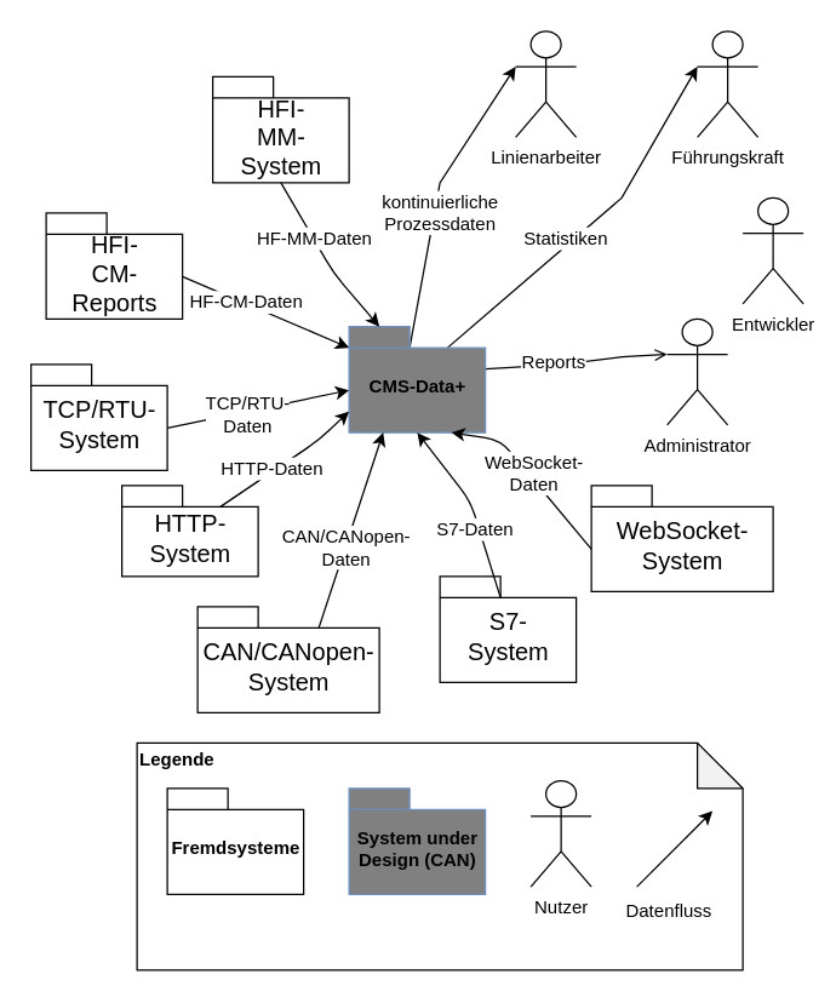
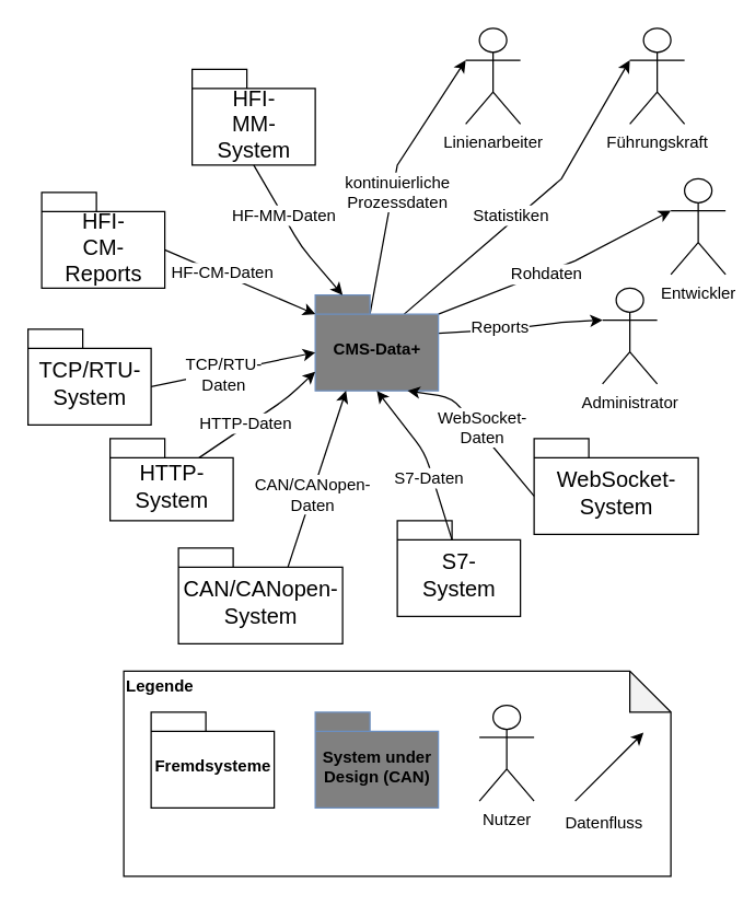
  <mxCell id="0" />
  <mxCell id="1" parent="0" />
  <mxCell id="2" value="Administrator" style="shape=umlActor;verticalLabelPosition=bottom;labelBackgroundColor=#ffffff;verticalAlign=top;html=1;outlineConnect=0;" parent="1" vertex="1"><mxGeometry x="440" y="210" width="40" height="70" as="geometry" /></mxCell>
- <mxCell id="3" style="rounded=0;orthogonalLoop=1;jettySize=auto;html=1;exitX=0;exitY=0;exitDx=90;exitDy=28;exitPerimeter=0;entryX=0;entryY=0.333;entryDx=0;entryDy=0;entryPerimeter=0;endArrow=open;" parent="1" source="11" target="2" edge="1"><mxGeometry relative="1" as="geometry"><mxPoint x="410" y="150" as="targetPoint" /><Array as="points"><mxPoint x="370" y="240" /><mxPoint x="410" y="235" /></Array></mxGeometry></mxCell>
+ <mxCell id="3" style="rounded=0;orthogonalLoop=1;jettySize=auto;html=1;exitX=0;exitY=0;exitDx=90;exitDy=28;exitPerimeter=0;entryX=0;entryY=0.333;entryDx=0;entryDy=0;entryPerimeter=0;" parent="1" source="11" target="2" edge="1"><mxGeometry relative="1" as="geometry"><mxPoint x="410" y="150" as="targetPoint" /><Array as="points"><mxPoint x="370" y="240" /><mxPoint x="410" y="235" /></Array></mxGeometry></mxCell>
  <mxCell id="4" value="Reports" style="text;html=1;align=center;verticalAlign=middle;resizable=0;points=[];labelBackgroundColor=#ffffff;" vertex="1" connectable="0" parent="3"><mxGeometry x="-0.375" relative="1" as="geometry"><mxPoint x="7.05" y="-1.87" as="offset" /></mxGeometry></mxCell>
+ <mxCell id="5" style="edgeStyle=none;rounded=0;orthogonalLoop=1;jettySize=auto;html=1;exitX=0;exitY=0;exitDx=90;exitDy=14;exitPerimeter=0;entryX=0;entryY=0.333;entryDx=0;entryDy=0;entryPerimeter=0;" parent="1" source="11" target="33" edge="1"><mxGeometry relative="1" as="geometry"><Array as="points"><mxPoint x="420" y="190" /></Array></mxGeometry></mxCell>
+ <mxCell id="6" value="Rohdaten" style="text;html=1;align=center;verticalAlign=middle;resizable=0;points=[];labelBackgroundColor=#ffffff;" vertex="1" connectable="0" parent="5"><mxGeometry x="-0.181" y="2" relative="1" as="geometry"><mxPoint x="8.51" as="offset" /></mxGeometry></mxCell>
  <mxCell id="7" style="edgeStyle=none;rounded=0;orthogonalLoop=1;jettySize=auto;html=1;exitX=0;exitY=0;exitDx=65;exitDy=14;exitPerimeter=0;entryX=0;entryY=0.333;entryDx=0;entryDy=0;entryPerimeter=0;" parent="1" source="11" target="34" edge="1"><mxGeometry relative="1" as="geometry"><Array as="points"><mxPoint x="410" y="130" /></Array></mxGeometry></mxCell>
  <mxCell id="8" value="Statistiken " style="text;html=1;align=center;verticalAlign=middle;resizable=0;points=[];labelBackgroundColor=#ffffff;" vertex="1" connectable="0" parent="7"><mxGeometry x="-0.161" y="4" relative="1" as="geometry"><mxPoint as="offset" /></mxGeometry></mxCell>
  <mxCell id="9" style="edgeStyle=none;rounded=0;orthogonalLoop=1;jettySize=auto;html=1;exitX=0;exitY=0;exitDx=40;exitDy=14;exitPerimeter=0;entryX=0;entryY=0.333;entryDx=0;entryDy=0;entryPerimeter=0;" parent="1" source="11" target="35" edge="1"><mxGeometry relative="1" as="geometry"><Array as="points"><mxPoint x="290" y="120" /></Array></mxGeometry></mxCell>
  <mxCell id="10" value="kontinuierliche &lt;br&gt;Prozessdaten" style="text;html=1;align=center;verticalAlign=middle;resizable=0;points=[];labelBackgroundColor=#ffffff;" vertex="1" connectable="0" parent="9"><mxGeometry x="-0.101" y="-2" relative="1" as="geometry"><mxPoint x="1" as="offset" /></mxGeometry></mxCell>
  <mxCell id="11" value="CMS-Data+" style="shape=folder;fontStyle=1;spacingTop=10;tabWidth=40;tabHeight=14;tabPosition=left;html=1;fillColor=#808080;strokeColor=#6c8ebf;" parent="1" vertex="1"><mxGeometry x="230" y="215" width="90" height="70" as="geometry" /></mxCell>
  <mxCell id="12" value="&lt;div&gt;&lt;span style=&quot;font-size: 12pt ; font-family: &amp;#34;arial&amp;#34; ; color: #000000 ; background-color: transparent ; font-weight: 400 ; font-style: normal ; font-variant: normal ; text-decoration: none ; vertical-align: baseline ; white-space: pre ; white-space: pre-wrap&quot; id=&quot;docs-internal-guid-ba36a42b-7fff-0b3a-7c3d-b85add60c474&quot;&gt;&lt;span style=&quot;font-size: 12pt ; font-family: &amp;#34;arial&amp;#34; ; color: #000000 ; background-color: transparent ; font-weight: 400 ; font-style: normal ; font-variant: normal ; text-decoration: none ; vertical-align: baseline ; white-space: pre ; white-space: pre-wrap&quot; id=&quot;docs-internal-guid-3551c708-7fff-bdae-8212-c97b4d2a6527&quot;&gt;HFI-CM&lt;/span&gt;-&lt;/span&gt;&lt;/div&gt;&lt;div&gt;&lt;span style=&quot;font-size: 12pt ; font-family: &amp;#34;arial&amp;#34; ; color: #000000 ; background-color: transparent ; font-weight: 400 ; font-style: normal ; font-variant: normal ; text-decoration: none ; vertical-align: baseline ; white-space: pre ; white-space: pre-wrap&quot; id=&quot;docs-internal-guid-ba36a42b-7fff-0b3a-7c3d-b85add60c474&quot;&gt;Reports&lt;/span&gt;&lt;/div&gt;" style="shape=folder;fontStyle=1;spacingTop=10;tabWidth=40;tabHeight=14;tabPosition=left;html=1;" parent="1" vertex="1"><mxGeometry x="30" y="140" width="90" height="70" as="geometry" /></mxCell>
  <mxCell id="13" value="&lt;div&gt;&lt;span style=&quot;font-size: 12pt ; font-family: &amp;#34;arial&amp;#34; ; color: #000000 ; background-color: transparent ; font-weight: 400 ; font-style: normal ; font-variant: normal ; text-decoration: none ; vertical-align: baseline ; white-space: pre ; white-space: pre-wrap&quot; id=&quot;docs-internal-guid-ba36a42b-7fff-0b3a-7c3d-b85add60c474&quot;&gt;&lt;span style=&quot;font-size: 12pt ; font-family: &amp;#34;arial&amp;#34; ; color: #000000 ; background-color: transparent ; font-weight: 400 ; font-style: normal ; font-variant: normal ; text-decoration: none ; vertical-align: baseline ; white-space: pre ; white-space: pre-wrap&quot; id=&quot;docs-internal-guid-f6c081fb-7fff-fbe1-15e1-22df3df1b164&quot;&gt;TCP/RTU&lt;/span&gt;-&lt;/span&gt;&lt;/div&gt;&lt;div&gt;&lt;span style=&quot;font-size: 12pt ; font-family: &amp;#34;arial&amp;#34; ; color: #000000 ; background-color: transparent ; font-weight: 400 ; font-style: normal ; font-variant: normal ; text-decoration: none ; vertical-align: baseline ; white-space: pre ; white-space: pre-wrap&quot; id=&quot;docs-internal-guid-ba36a42b-7fff-0b3a-7c3d-b85add60c474&quot;&gt;System&lt;/span&gt;&lt;/div&gt;" style="shape=folder;fontStyle=1;spacingTop=10;tabWidth=40;tabHeight=14;tabPosition=left;html=1;" parent="1" vertex="1"><mxGeometry x="20" y="240" width="90" height="70" as="geometry" /></mxCell>
  <mxCell id="14" value="&lt;div&gt;&lt;span style=&quot;font-size: 12pt ; font-family: &amp;#34;arial&amp;#34; ; color: #000000 ; background-color: transparent ; font-weight: 400 ; font-style: normal ; font-variant: normal ; text-decoration: none ; vertical-align: baseline ; white-space: pre ; white-space: pre-wrap&quot; id=&quot;docs-internal-guid-ba36a42b-7fff-0b3a-7c3d-b85add60c474&quot;&gt;HFI-MM-&lt;/span&gt;&lt;/div&gt;&lt;div&gt;&lt;span style=&quot;font-size: 12pt ; font-family: &amp;#34;arial&amp;#34; ; color: #000000 ; background-color: transparent ; font-weight: 400 ; font-style: normal ; font-variant: normal ; text-decoration: none ; vertical-align: baseline ; white-space: pre ; white-space: pre-wrap&quot; id=&quot;docs-internal-guid-ba36a42b-7fff-0b3a-7c3d-b85add60c474&quot;&gt;System&lt;/span&gt;&lt;/div&gt;" style="shape=folder;fontStyle=1;spacingTop=10;tabWidth=40;tabHeight=14;tabPosition=left;html=1;" parent="1" vertex="1"><mxGeometry x="140" y="50" width="90" height="70" as="geometry" /></mxCell>
  <mxCell id="15" value="&lt;div&gt;&lt;span style=&quot;font-size: 12pt ; font-family: &amp;#34;arial&amp;#34; ; color: #000000 ; background-color: transparent ; font-weight: 400 ; font-style: normal ; font-variant: normal ; text-decoration: none ; vertical-align: baseline ; white-space: pre ; white-space: pre-wrap&quot; id=&quot;docs-internal-guid-ba36a42b-7fff-0b3a-7c3d-b85add60c474&quot;&gt;&lt;span style=&quot;font-size: 12pt ; font-family: &amp;#34;arial&amp;#34; ; color: #000000 ; background-color: transparent ; font-weight: 400 ; font-style: normal ; font-variant: normal ; text-decoration: none ; vertical-align: baseline ; white-space: pre ; white-space: pre-wrap&quot; id=&quot;docs-internal-guid-97a65820-7fff-3745-3b92-959cffb6397a&quot;&gt;CAN/CANopen&lt;/span&gt;-&lt;/span&gt;&lt;/div&gt;&lt;div&gt;&lt;span style=&quot;font-size: 12pt ; font-family: &amp;#34;arial&amp;#34; ; color: #000000 ; background-color: transparent ; font-weight: 400 ; font-style: normal ; font-variant: normal ; text-decoration: none ; vertical-align: baseline ; white-space: pre ; white-space: pre-wrap&quot; id=&quot;docs-internal-guid-ba36a42b-7fff-0b3a-7c3d-b85add60c474&quot;&gt;System&lt;/span&gt;&lt;/div&gt;" style="shape=folder;fontStyle=1;spacingTop=10;tabWidth=40;tabHeight=14;tabPosition=left;html=1;" parent="1" vertex="1"><mxGeometry x="130" y="400" width="120" height="70" as="geometry" /></mxCell>
  <mxCell id="16" value="&lt;div&gt;&lt;span style=&quot;font-size: 12pt ; font-family: &amp;#34;arial&amp;#34; ; color: #000000 ; background-color: transparent ; font-weight: 400 ; font-style: normal ; font-variant: normal ; text-decoration: none ; vertical-align: baseline ; white-space: pre ; white-space: pre-wrap&quot; id=&quot;docs-internal-guid-ba36a42b-7fff-0b3a-7c3d-b85add60c474&quot;&gt;&lt;span style=&quot;font-size: 12pt ; font-family: &amp;#34;arial&amp;#34; ; color: #000000 ; background-color: transparent ; font-weight: 400 ; font-style: normal ; font-variant: normal ; text-decoration: none ; vertical-align: baseline ; white-space: pre ; white-space: pre-wrap&quot; id=&quot;docs-internal-guid-8eaf8141-7fff-b0fc-3db6-4fb11198fec7&quot;&gt;S7&lt;/span&gt;-&lt;/span&gt;&lt;/div&gt;&lt;div&gt;&lt;span style=&quot;font-size: 12pt ; font-family: &amp;#34;arial&amp;#34; ; color: #000000 ; background-color: transparent ; font-weight: 400 ; font-style: normal ; font-variant: normal ; text-decoration: none ; vertical-align: baseline ; white-space: pre ; white-space: pre-wrap&quot; id=&quot;docs-internal-guid-ba36a42b-7fff-0b3a-7c3d-b85add60c474&quot;&gt;System&lt;/span&gt;&lt;/div&gt;" style="shape=folder;fontStyle=1;spacingTop=10;tabWidth=40;tabHeight=14;tabPosition=left;html=1;" parent="1" vertex="1"><mxGeometry x="290" y="380" width="90" height="70" as="geometry" /></mxCell>
  <mxCell id="17" value="&lt;div&gt;&lt;span style=&quot;font-size: 12pt ; font-family: &amp;#34;arial&amp;#34; ; color: #000000 ; background-color: transparent ; font-weight: 400 ; font-style: normal ; font-variant: normal ; text-decoration: none ; vertical-align: baseline ; white-space: pre ; white-space: pre-wrap&quot; id=&quot;docs-internal-guid-ba36a42b-7fff-0b3a-7c3d-b85add60c474&quot;&gt;&lt;span style=&quot;font-size: 12pt ; font-family: &amp;#34;arial&amp;#34; ; color: #000000 ; background-color: transparent ; font-weight: 400 ; font-style: normal ; font-variant: normal ; text-decoration: none ; vertical-align: baseline ; white-space: pre ; white-space: pre-wrap&quot; id=&quot;docs-internal-guid-97a65820-7fff-3745-3b92-959cffb6397a&quot;&gt;HTTP&lt;/span&gt;-&lt;/span&gt;&lt;/div&gt;&lt;div&gt;&lt;span style=&quot;font-size: 12pt ; font-family: &amp;#34;arial&amp;#34; ; color: #000000 ; background-color: transparent ; font-weight: 400 ; font-style: normal ; font-variant: normal ; text-decoration: none ; vertical-align: baseline ; white-space: pre ; white-space: pre-wrap&quot; id=&quot;docs-internal-guid-ba36a42b-7fff-0b3a-7c3d-b85add60c474&quot;&gt;System&lt;/span&gt;&lt;/div&gt;" style="shape=folder;fontStyle=1;spacingTop=10;tabWidth=40;tabHeight=14;tabPosition=left;html=1;" parent="1" vertex="1"><mxGeometry x="80" y="320" width="90" height="60" as="geometry" /></mxCell>
  <mxCell id="18" value="&lt;div&gt;&lt;span style=&quot;font-size: 12pt ; font-family: &amp;#34;arial&amp;#34; ; color: #000000 ; background-color: transparent ; font-weight: 400 ; font-style: normal ; font-variant: normal ; text-decoration: none ; vertical-align: baseline ; white-space: pre ; white-space: pre-wrap&quot; id=&quot;docs-internal-guid-ba36a42b-7fff-0b3a-7c3d-b85add60c474&quot;&gt;&lt;span style=&quot;font-size: 12pt ; font-family: &amp;#34;arial&amp;#34; ; color: #000000 ; background-color: transparent ; font-weight: 400 ; font-style: normal ; font-variant: normal ; text-decoration: none ; vertical-align: baseline ; white-space: pre ; white-space: pre-wrap&quot; id=&quot;docs-internal-guid-97a65820-7fff-3745-3b92-959cffb6397a&quot;&gt;WebSocket&lt;/span&gt;-&lt;/span&gt;&lt;/div&gt;&lt;div&gt;&lt;span style=&quot;font-size: 12pt ; font-family: &amp;#34;arial&amp;#34; ; color: #000000 ; background-color: transparent ; font-weight: 400 ; font-style: normal ; font-variant: normal ; text-decoration: none ; vertical-align: baseline ; white-space: pre ; white-space: pre-wrap&quot; id=&quot;docs-internal-guid-ba36a42b-7fff-0b3a-7c3d-b85add60c474&quot;&gt;System&lt;/span&gt;&lt;/div&gt;" style="shape=folder;fontStyle=1;spacingTop=10;tabWidth=40;tabHeight=14;tabPosition=left;html=1;" parent="1" vertex="1"><mxGeometry x="390" y="320" width="120" height="70" as="geometry" /></mxCell>
  <mxCell id="19" value="" style="endArrow=classic;html=1;entryX=0;entryY=0;entryDx=0;entryDy=42;entryPerimeter=0;exitX=0;exitY=0;exitDx=90;exitDy=42;exitPerimeter=0;" parent="1" source="13" target="11" edge="1"><mxGeometry width="50" height="50" relative="1" as="geometry"><mxPoint x="-10" y="440" as="sourcePoint" /><mxPoint x="40" y="390" as="targetPoint" /></mxGeometry></mxCell>
  <mxCell id="20" value="&lt;div&gt;TCP/RTU-&lt;/div&gt;&lt;div&gt;Daten&lt;/div&gt;" style="text;html=1;align=center;verticalAlign=middle;resizable=0;points=[];labelBackgroundColor=#ffffff;" parent="19" vertex="1" connectable="0"><mxGeometry x="-0.128" y="-1" relative="1" as="geometry"><mxPoint as="offset" /></mxGeometry></mxCell>
  <mxCell id="21" value="" style="endArrow=classic;html=1;entryX=0;entryY=0;entryDx=0;entryDy=56;entryPerimeter=0;exitX=0;exitY=0;exitDx=65;exitDy=14;exitPerimeter=0;" parent="1" source="17" target="11" edge="1"><mxGeometry width="50" height="50" relative="1" as="geometry"><mxPoint x="80" y="282" as="sourcePoint" /><mxPoint x="240" y="252" as="targetPoint" /><Array as="points"><mxPoint x="210" y="290" /></Array></mxGeometry></mxCell>
  <mxCell id="22" value="HTTP-Daten" style="text;html=1;align=center;verticalAlign=middle;resizable=0;points=[];labelBackgroundColor=#ffffff;" parent="21" vertex="1" connectable="0"><mxGeometry x="-0.229" y="3" relative="1" as="geometry"><mxPoint x="1" as="offset" /></mxGeometry></mxCell>
  <mxCell id="23" value="" style="endArrow=classic;html=1;entryX=0.25;entryY=1;entryDx=0;entryDy=0;entryPerimeter=0;exitX=0;exitY=0;exitDx=80;exitDy=14;exitPerimeter=0;" parent="1" source="15" target="11" edge="1"><mxGeometry width="50" height="50" relative="1" as="geometry"><mxPoint x="155" y="344" as="sourcePoint" /><mxPoint x="240" y="266" as="targetPoint" /></mxGeometry></mxCell>
  <mxCell id="24" value="&lt;div&gt;CAN/CANopen-&lt;/div&gt;&lt;div&gt;Daten&lt;/div&gt;" style="text;html=1;align=center;verticalAlign=middle;resizable=0;points=[];labelBackgroundColor=#ffffff;" parent="23" vertex="1" connectable="0"><mxGeometry x="-0.182" relative="1" as="geometry"><mxPoint as="offset" /></mxGeometry></mxCell>
  <mxCell id="25" value="" style="endArrow=classic;html=1;entryX=0.5;entryY=1;entryDx=0;entryDy=0;entryPerimeter=0;exitX=0;exitY=0;exitDx=40;exitDy=14;exitPerimeter=0;" parent="1" source="16" target="11" edge="1"><mxGeometry width="50" height="50" relative="1" as="geometry"><mxPoint x="220" y="424" as="sourcePoint" /><mxPoint x="262.5" y="280" as="targetPoint" /><Array as="points"><mxPoint x="310" y="330" /></Array></mxGeometry></mxCell>
  <mxCell id="26" value="S7-Daten" style="text;html=1;align=center;verticalAlign=middle;resizable=0;points=[];labelBackgroundColor=#ffffff;" parent="25" vertex="1" connectable="0"><mxGeometry x="-0.204" y="3" relative="1" as="geometry"><mxPoint as="offset" /></mxGeometry></mxCell>
  <mxCell id="27" value="" style="endArrow=classic;html=1;entryX=0.75;entryY=1;entryDx=0;entryDy=0;entryPerimeter=0;exitX=0;exitY=0;exitDx=0;exitDy=42;exitPerimeter=0;" parent="1" source="18" target="11" edge="1"><mxGeometry width="50" height="50" relative="1" as="geometry"><mxPoint x="340" y="404" as="sourcePoint" /><mxPoint x="285" y="280" as="targetPoint" /><Array as="points"><mxPoint x="330" y="290" /></Array></mxGeometry></mxCell>
  <mxCell id="28" value="&lt;div&gt;WebSocket-&lt;/div&gt;&lt;div&gt;Daten&lt;/div&gt;" style="text;html=1;align=center;verticalAlign=middle;resizable=0;points=[];labelBackgroundColor=#ffffff;" parent="27" vertex="1" connectable="0"><mxGeometry x="-0.209" y="-2" relative="1" as="geometry"><mxPoint x="-8.25" y="-10.77" as="offset" /></mxGeometry></mxCell>
  <mxCell id="29" value="" style="endArrow=classic;html=1;entryX=0;entryY=0;entryDx=0;entryDy=14;entryPerimeter=0;exitX=0;exitY=0;exitDx=90;exitDy=42;exitPerimeter=0;" parent="1" source="12" target="11" edge="1"><mxGeometry width="50" height="50" relative="1" as="geometry"><mxPoint x="350" y="414" as="sourcePoint" /><mxPoint x="295" y="290" as="targetPoint" /></mxGeometry></mxCell>
  <mxCell id="30" value="HF-CM-Daten" style="text;html=1;align=center;verticalAlign=middle;resizable=0;points=[];labelBackgroundColor=#ffffff;" parent="29" vertex="1" connectable="0"><mxGeometry x="-0.242" y="1" relative="1" as="geometry"><mxPoint as="offset" /></mxGeometry></mxCell>
  <mxCell id="31" value="" style="endArrow=classic;html=1;entryX=0;entryY=0;entryDx=20;entryDy=0;entryPerimeter=0;exitX=0.5;exitY=1;exitDx=0;exitDy=0;exitPerimeter=0;" parent="1" source="14" target="11" edge="1"><mxGeometry width="50" height="50" relative="1" as="geometry"><mxPoint x="360" y="424" as="sourcePoint" /><mxPoint x="305" y="300" as="targetPoint" /><Array as="points"><mxPoint x="220" y="180" /></Array></mxGeometry></mxCell>
  <mxCell id="32" value="HF-MM-Daten" style="text;html=1;align=center;verticalAlign=middle;resizable=0;points=[];labelBackgroundColor=#ffffff;" parent="31" vertex="1" connectable="0"><mxGeometry x="-0.27" relative="1" as="geometry"><mxPoint as="offset" /></mxGeometry></mxCell>
  <mxCell id="33" value="Entwickler" style="shape=umlActor;verticalLabelPosition=bottom;labelBackgroundColor=#ffffff;verticalAlign=top;html=1;outlineConnect=0;" parent="1" vertex="1"><mxGeometry x="490" y="130" width="40" height="70" as="geometry" /></mxCell>
  <mxCell id="34" value="Führungskraft" style="shape=umlActor;verticalLabelPosition=bottom;labelBackgroundColor=#ffffff;verticalAlign=top;html=1;outlineConnect=0;" parent="1" vertex="1"><mxGeometry x="460" y="20" width="40" height="70" as="geometry" /></mxCell>
  <mxCell id="35" value="Linienarbeiter" style="shape=umlActor;verticalLabelPosition=bottom;labelBackgroundColor=#ffffff;verticalAlign=top;html=1;outlineConnect=0;" parent="1" vertex="1"><mxGeometry x="340" y="20" width="40" height="70" as="geometry" /></mxCell>
  <mxCell id="36" value="" style="group" vertex="1" connectable="0" parent="1"><mxGeometry x="90" y="490" width="400" height="150" as="geometry" /></mxCell>
  <mxCell id="37" value="&lt;div align=&quot;left&quot;&gt;&lt;b&gt;Legende&lt;br&gt;&lt;/b&gt;&lt;/div&gt;&lt;div align=&quot;left&quot;&gt;&lt;b&gt;&lt;br&gt;&lt;/b&gt;&lt;/div&gt;&lt;div align=&quot;left&quot;&gt;&lt;b&gt;&lt;br&gt;&lt;/b&gt;&lt;/div&gt;&lt;div&gt;&lt;br&gt;&lt;/div&gt;&lt;div&gt;&lt;br&gt;&lt;/div&gt;&lt;div&gt;&lt;br&gt;&lt;/div&gt;&lt;div&gt;&lt;br&gt;&lt;/div&gt;&lt;div&gt;&lt;br&gt;&lt;/div&gt;&lt;div&gt;&lt;br&gt;&lt;/div&gt;&lt;div&gt;&lt;br&gt;&lt;/div&gt;" style="shape=note;whiteSpace=wrap;html=1;backgroundOutline=1;darkOpacity=0.05;align=left;" vertex="1" parent="36"><mxGeometry width="400" height="150" as="geometry" /></mxCell>
  <mxCell id="38" value="Fremdsysteme" style="shape=folder;fontStyle=1;spacingTop=10;tabWidth=40;tabHeight=14;tabPosition=left;html=1;" vertex="1" parent="36"><mxGeometry x="20" y="30" width="90" height="70" as="geometry" /></mxCell>
  <mxCell id="39" value="&lt;div&gt;System under&lt;/div&gt;&lt;div&gt; Design (CAN)&lt;br&gt;&lt;/div&gt;" style="shape=folder;fontStyle=1;spacingTop=10;tabWidth=40;tabHeight=14;tabPosition=left;html=1;fillColor=#808080;strokeColor=#6c8ebf;" vertex="1" parent="36"><mxGeometry x="140" y="30" width="90" height="70" as="geometry" /></mxCell>
  <mxCell id="40" value="Nutzer" style="shape=umlActor;verticalLabelPosition=bottom;labelBackgroundColor=#ffffff;verticalAlign=top;html=1;outlineConnect=0;" vertex="1" parent="36"><mxGeometry x="260" y="25" width="40" height="70" as="geometry" /></mxCell>
  <mxCell id="41" value="" style="endArrow=classic;html=1;" edge="1" parent="36"><mxGeometry width="50" height="50" relative="1" as="geometry"><mxPoint x="330" y="95" as="sourcePoint" /><mxPoint x="380" y="45" as="targetPoint" /></mxGeometry></mxCell>
  <mxCell id="42" value="Datenfluss" style="text;html=1;align=center;verticalAlign=middle;resizable=0;points=[];labelBackgroundColor=#ffffff;" vertex="1" connectable="0" parent="41"><mxGeometry x="0.36" y="-3" relative="1" as="geometry"><mxPoint x="-16.06" y="46.82" as="offset" /></mxGeometry></mxCell>
